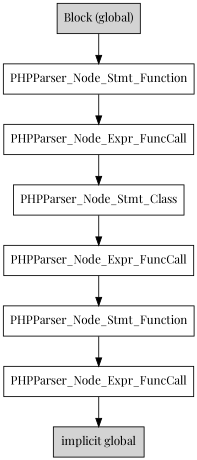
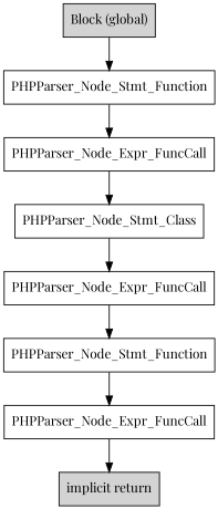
  digraph {
    fontname="Playfair Display"
    node [shape=box fontname="Playfair Display"]
    edge [fontname="Playfair Display"]
-   n1 [label="implicit global" style=filled]
+   n1 [label="implicit return" style=filled]
    n2 [label="Block (global)" style=filled]
    n3 [label=PHPParser_Node_Stmt_Function]
    n4 [label=PHPParser_Node_Expr_FuncCall]
    n5 [label=PHPParser_Node_Stmt_Class]
    n6 [label=PHPParser_Node_Expr_FuncCall]
    n7 [label=PHPParser_Node_Stmt_Function]
    n8 [label=PHPParser_Node_Expr_FuncCall]
    n2 -> n3
    n3 -> n4
    n4 -> n5
    n5 -> n6
    n6 -> n7
    n7 -> n8
    n8 -> n1
  }
